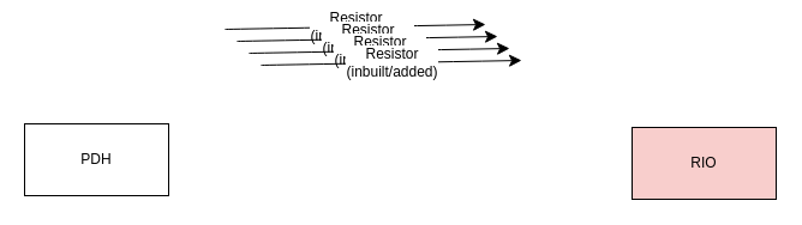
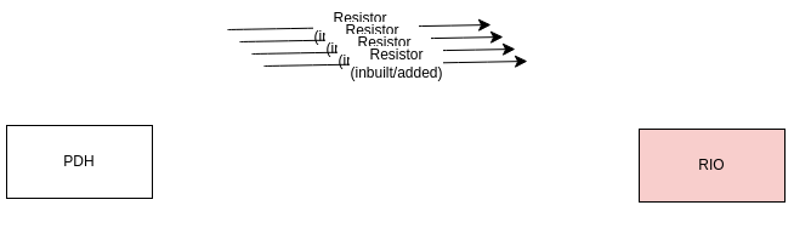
  <mxCell id="0" />
  <mxCell id="1" parent="0" />
- <mxCell id="2" value="PDH" style="rounded=0;whiteSpace=wrap;html=1;" vertex="1" parent="1"><mxGeometry x="20" y="103" width="120" height="60" as="geometry" /></mxCell>
+ <mxCell id="2" value="PDH" style="rounded=0;whiteSpace=wrap;html=1;" vertex="1" parent="1"><mxGeometry x="5" y="103" width="120" height="60" as="geometry" /></mxCell>
  <mxCell id="3" value="RIO" style="rounded=0;whiteSpace=wrap;html=1;fillColor=#f8cecc;" vertex="1" parent="1"><mxGeometry x="526" y="106" width="120" height="60" as="geometry" /></mxCell>
  <mxCell id="4" value="" style="endArrow=classic;html=1;rounded=0;fontSize=12;startSize=8;endSize=8;curved=1;" edge="1" parent="1"><mxGeometry relative="1" as="geometry"><mxPoint x="187" y="24" as="sourcePoint" /><mxPoint x="404" y="20" as="targetPoint" /></mxGeometry></mxCell>
  <mxCell id="5" value="Resistor&lt;div&gt;(inbuilt/added)&lt;/div&gt;" style="edgeLabel;resizable=0;html=1;fontSize=12;;align=center;verticalAlign=middle;" connectable="0" vertex="1" parent="4"><mxGeometry relative="1" as="geometry" /></mxCell>
  <mxCell id="6" value="" style="endArrow=classic;html=1;rounded=0;fontSize=12;startSize=8;endSize=8;curved=1;" edge="1" parent="1"><mxGeometry relative="1" as="geometry"><mxPoint x="197" y="34" as="sourcePoint" /><mxPoint x="414" y="30" as="targetPoint" /></mxGeometry></mxCell>
  <mxCell id="7" value="Resistor&lt;div&gt;(inbuilt/added)&lt;/div&gt;" style="edgeLabel;resizable=0;html=1;fontSize=12;;align=center;verticalAlign=middle;" connectable="0" vertex="1" parent="6"><mxGeometry relative="1" as="geometry" /></mxCell>
  <mxCell id="8" value="" style="endArrow=classic;html=1;rounded=0;fontSize=12;startSize=8;endSize=8;curved=1;" edge="1" parent="1"><mxGeometry relative="1" as="geometry"><mxPoint x="207" y="44" as="sourcePoint" /><mxPoint x="424" y="40" as="targetPoint" /></mxGeometry></mxCell>
  <mxCell id="9" value="Resistor&lt;div&gt;(inbuilt/added)&lt;/div&gt;" style="edgeLabel;resizable=0;html=1;fontSize=12;;align=center;verticalAlign=middle;" connectable="0" vertex="1" parent="8"><mxGeometry relative="1" as="geometry" /></mxCell>
  <mxCell id="10" value="" style="endArrow=classic;html=1;rounded=0;fontSize=12;startSize=8;endSize=8;curved=1;" edge="1" parent="1"><mxGeometry relative="1" as="geometry"><mxPoint x="217" y="54" as="sourcePoint" /><mxPoint x="434" y="50" as="targetPoint" /></mxGeometry></mxCell>
  <mxCell id="11" value="Resistor&lt;div&gt;(inbuilt/added)&lt;/div&gt;" style="edgeLabel;resizable=0;html=1;fontSize=12;;align=center;verticalAlign=middle;" connectable="0" vertex="1" parent="10"><mxGeometry relative="1" as="geometry" /></mxCell>
